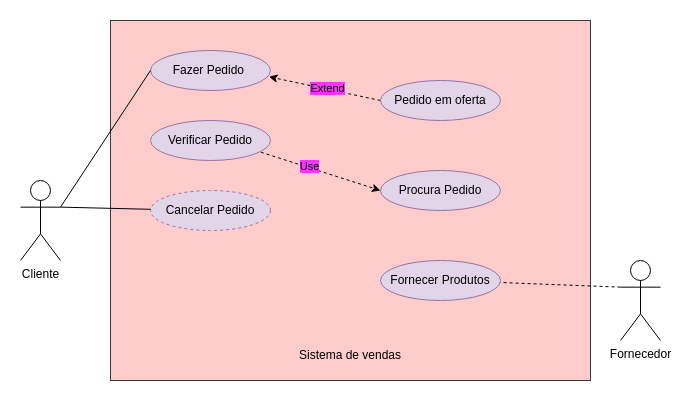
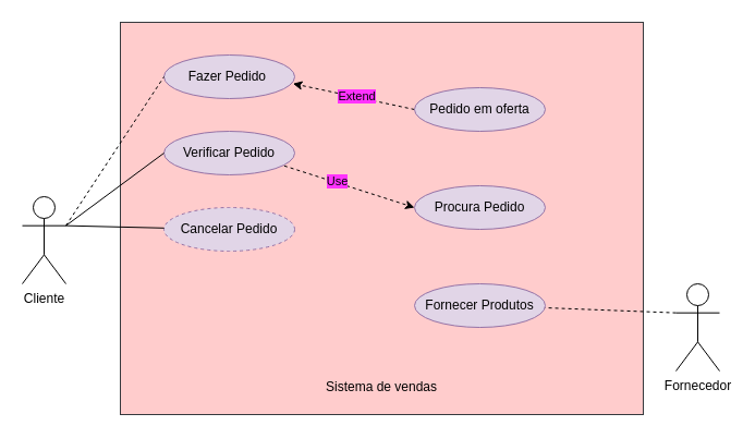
  <mxCell id="0" />
  <mxCell id="1" parent="0" />
  <mxCell id="2" value="Cliente" style="shape=umlActor;verticalLabelPosition=bottom;verticalAlign=top;html=1;outlineConnect=0;" vertex="1" parent="1"><mxGeometry x="20" y="180" width="40" height="80" as="geometry" /></mxCell>
  <mxCell id="3" value="" style="rounded=0;whiteSpace=wrap;html=1;fillColor=#ffcccc;strokeColor=#36393d;" vertex="1" parent="1"><mxGeometry x="110" y="20" width="480" height="360" as="geometry" /></mxCell>
  <mxCell id="4" value="Fazer Pedido&amp;nbsp;" style="ellipse;whiteSpace=wrap;html=1;fillColor=#e1d5e7;strokeColor=#9673a6;" vertex="1" parent="1"><mxGeometry x="150" y="50" width="120" height="40" as="geometry" /></mxCell>
  <mxCell id="5" value="Verificar Pedido" style="ellipse;whiteSpace=wrap;html=1;fillColor=#e1d5e7;strokeColor=#9673a6;" vertex="1" parent="1"><mxGeometry x="150" y="120" width="120" height="40" as="geometry" /></mxCell>
  <mxCell id="6" value="Cancelar Pedido" style="ellipse;whiteSpace=wrap;html=1;fillColor=#e1d5e7;strokeColor=#9673a6;dashed=1;" vertex="1" parent="1"><mxGeometry x="150" y="190" width="120" height="40" as="geometry" /></mxCell>
  <mxCell id="7" style="rounded=0;orthogonalLoop=1;jettySize=auto;html=1;exitX=0;exitY=0.333;exitDx=0;exitDy=0;exitPerimeter=0;endArrow=none;endFill=0;dashed=1;" edge="1" parent="1" source="8" target="9"><mxGeometry relative="1" as="geometry" /></mxCell>
  <mxCell id="8" value="Fornecedor" style="shape=umlActor;verticalLabelPosition=bottom;verticalAlign=top;html=1;outlineConnect=0;" vertex="1" parent="1"><mxGeometry x="620" y="260" width="40" height="80" as="geometry" /></mxCell>
  <mxCell id="9" value="Fornecer Produtos" style="ellipse;whiteSpace=wrap;html=1;fillColor=#e1d5e7;strokeColor=#9673a6;" vertex="1" parent="1"><mxGeometry x="380" y="260" width="120" height="40" as="geometry" /></mxCell>
- <mxCell id="11" style="rounded=0;orthogonalLoop=1;jettySize=auto;html=1;exitX=1;exitY=0.333;exitDx=0;exitDy=0;exitPerimeter=0;entryX=0;entryY=0.5;entryDx=0;entryDy=0;endArrow=none;endFill=0;" edge="1" parent="1" source="2" target="4"><mxGeometry relative="1" as="geometry" /></mxCell>
+ <mxCell id="10" style="rounded=0;orthogonalLoop=1;jettySize=auto;html=1;exitX=1;exitY=0.333;exitDx=0;exitDy=0;exitPerimeter=0;entryX=0;entryY=0.5;entryDx=0;entryDy=0;endArrow=none;endFill=0;shadow=0;fixDash=0;backgroundOutline=0;strokeOpacity=100;fillOpacity=100;" edge="1" parent="1" source="2" target="5"><mxGeometry relative="1" as="geometry" /></mxCell>
+ <mxCell id="11" style="rounded=0;orthogonalLoop=1;jettySize=auto;html=1;exitX=1;exitY=0.333;exitDx=0;exitDy=0;exitPerimeter=0;entryX=0;entryY=0.5;entryDx=0;entryDy=0;endArrow=none;endFill=0;dashed=1;" edge="1" parent="1" source="2" target="4"><mxGeometry relative="1" as="geometry" /></mxCell>
  <mxCell id="12" style="rounded=0;orthogonalLoop=1;jettySize=auto;html=1;exitX=1;exitY=0.333;exitDx=0;exitDy=0;exitPerimeter=0;endArrow=none;endFill=0;" edge="1" parent="1" source="2" target="6"><mxGeometry relative="1" as="geometry" /></mxCell>
  <mxCell id="13" value="Procura Pedido" style="ellipse;whiteSpace=wrap;html=1;fillColor=#e1d5e7;strokeColor=#9673a6;" vertex="1" parent="1"><mxGeometry x="380" y="170" width="120" height="40" as="geometry" /></mxCell>
  <mxCell id="14" style="rounded=0;orthogonalLoop=1;jettySize=auto;html=1;exitX=0;exitY=0.5;exitDx=0;exitDy=0;dashed=1;endArrow=classic;endFill=1;entryX=0.987;entryY=0.657;entryDx=0;entryDy=0;startArrow=none;startFill=0;entryPerimeter=0;" edge="1" parent="1" source="16" target="4"><mxGeometry relative="1" as="geometry" /></mxCell>
  <mxCell id="15" value="Extend" style="edgeLabel;html=1;align=center;verticalAlign=middle;resizable=0;points=[];labelBackgroundColor=#FF33FF;" vertex="1" connectable="0" parent="14"><mxGeometry x="-0.037" y="-1" relative="1" as="geometry"><mxPoint as="offset" /></mxGeometry></mxCell>
  <mxCell id="16" value="Pedido em oferta" style="ellipse;whiteSpace=wrap;html=1;fillColor=#e1d5e7;strokeColor=#9673a6;" vertex="1" parent="1"><mxGeometry x="380" y="80" width="120" height="40" as="geometry" /></mxCell>
  <mxCell id="17" style="rounded=0;orthogonalLoop=1;jettySize=auto;html=1;exitX=0.92;exitY=0.793;exitDx=0;exitDy=0;entryX=0;entryY=0.5;entryDx=0;entryDy=0;dashed=1;exitPerimeter=0;" edge="1" parent="1" source="5" target="13"><mxGeometry relative="1" as="geometry" /></mxCell>
  <mxCell id="18" value="Use" style="edgeLabel;html=1;align=center;verticalAlign=middle;resizable=0;points=[];labelBackgroundColor=#FF33FF;" vertex="1" connectable="0" parent="17"><mxGeometry x="-0.199" y="2" relative="1" as="geometry"><mxPoint as="offset" /></mxGeometry></mxCell>
  <mxCell id="19" value="Sistema de vendas" style="text;strokeColor=none;align=center;fillColor=none;html=1;verticalAlign=middle;whiteSpace=wrap;rounded=0;" vertex="1" parent="1"><mxGeometry x="285" y="340" width="130" height="30" as="geometry" /></mxCell>
